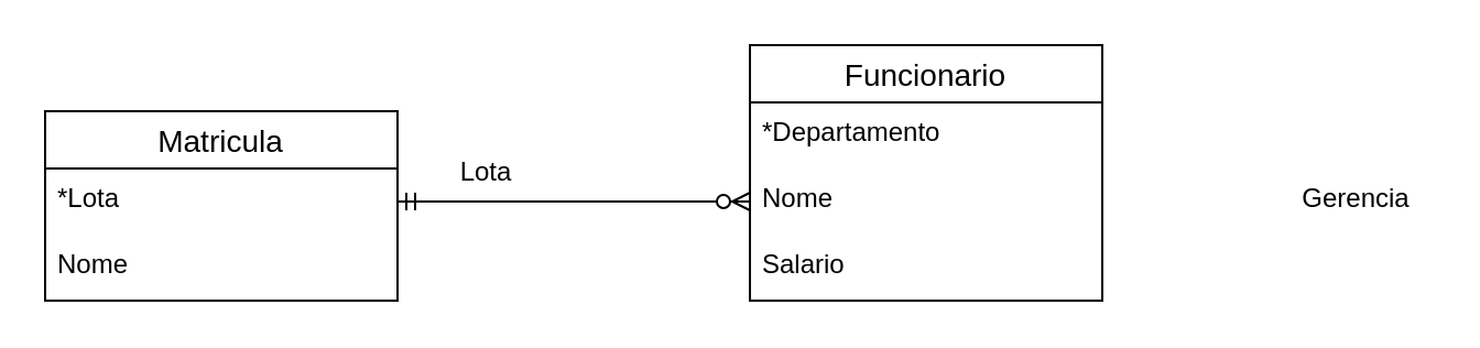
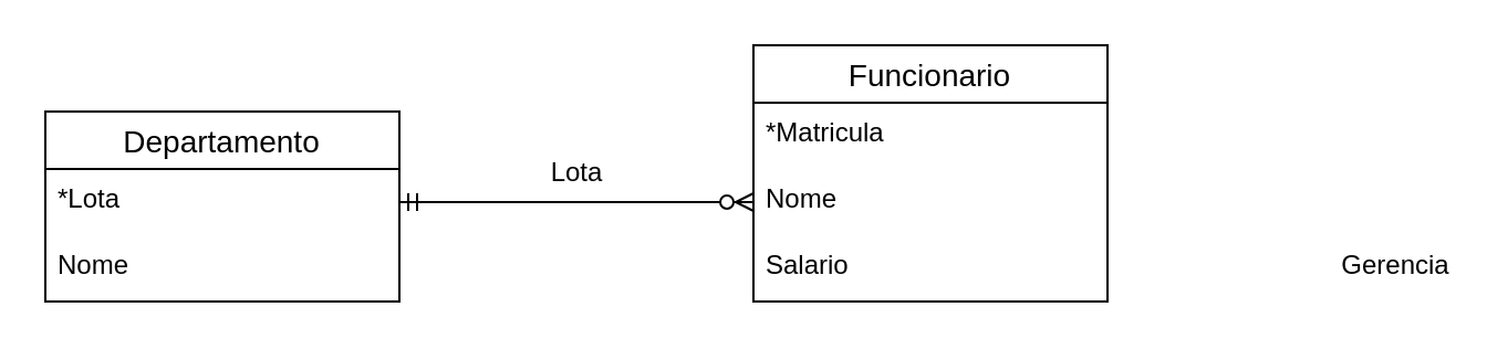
  <mxCell id="0" />
  <mxCell id="1" parent="0" />
  <mxCell id="2" value="Funcionario" style="swimlane;fontStyle=0;childLayout=stackLayout;horizontal=1;startSize=26;horizontalStack=0;resizeParent=1;resizeParentMax=0;resizeLast=0;collapsible=1;marginBottom=0;align=center;fontSize=14;" vertex="1" parent="1"><mxGeometry x="340" y="20" width="160" height="116" as="geometry" /></mxCell>
- <mxCell id="3" value="*Departamento" style="text;strokeColor=none;fillColor=none;spacingLeft=4;spacingRight=4;overflow=hidden;rotatable=0;points=[[0,0.5],[1,0.5]];portConstraint=eastwest;fontSize=12;" vertex="1" parent="2"><mxGeometry y="26" width="160" height="30" as="geometry" /></mxCell>
+ <mxCell id="3" value="*Matricula" style="text;strokeColor=none;fillColor=none;spacingLeft=4;spacingRight=4;overflow=hidden;rotatable=0;points=[[0,0.5],[1,0.5]];portConstraint=eastwest;fontSize=12;" vertex="1" parent="2"><mxGeometry y="26" width="160" height="30" as="geometry" /></mxCell>
  <mxCell id="4" value="Nome" style="text;strokeColor=none;fillColor=none;spacingLeft=4;spacingRight=4;overflow=hidden;rotatable=0;points=[[0,0.5],[1,0.5]];portConstraint=eastwest;fontSize=12;" vertex="1" parent="2"><mxGeometry y="56" width="160" height="30" as="geometry" /></mxCell>
  <mxCell id="5" value="Salario" style="text;strokeColor=none;fillColor=none;spacingLeft=4;spacingRight=4;overflow=hidden;rotatable=0;points=[[0,0.5],[1,0.5]];portConstraint=eastwest;fontSize=12;" vertex="1" parent="2"><mxGeometry y="86" width="160" height="30" as="geometry" /></mxCell>
  <mxCell id="6" style="edgeStyle=orthogonalEdgeStyle;rounded=0;orthogonalLoop=1;jettySize=auto;html=1;exitX=1;exitY=0.5;exitDx=0;exitDy=0;entryX=0;entryY=0.5;entryDx=0;entryDy=0;endArrow=ERzeroToMany;endFill=1;startArrow=ERmandOne;startFill=0;" edge="1" parent="1" source="8" target="4"><mxGeometry relative="1" as="geometry" /></mxCell>
- <mxCell id="7" value="Matricula" style="swimlane;fontStyle=0;childLayout=stackLayout;horizontal=1;startSize=26;horizontalStack=0;resizeParent=1;resizeParentMax=0;resizeLast=0;collapsible=1;marginBottom=0;align=center;fontSize=14;" vertex="1" parent="1"><mxGeometry x="20" y="50" width="160" height="86" as="geometry" /></mxCell>
+ <mxCell id="7" value="Departamento" style="swimlane;fontStyle=0;childLayout=stackLayout;horizontal=1;startSize=26;horizontalStack=0;resizeParent=1;resizeParentMax=0;resizeLast=0;collapsible=1;marginBottom=0;align=center;fontSize=14;" vertex="1" parent="1"><mxGeometry x="20" y="50" width="160" height="86" as="geometry" /></mxCell>
  <mxCell id="8" value="*Lota" style="text;strokeColor=none;fillColor=none;spacingLeft=4;spacingRight=4;overflow=hidden;rotatable=0;points=[[0,0.5],[1,0.5]];portConstraint=eastwest;fontSize=12;" vertex="1" parent="7"><mxGeometry y="26" width="160" height="30" as="geometry" /></mxCell>
  <mxCell id="9" value="Nome" style="text;strokeColor=none;fillColor=none;spacingLeft=4;spacingRight=4;overflow=hidden;rotatable=0;points=[[0,0.5],[1,0.5]];portConstraint=eastwest;fontSize=12;" vertex="1" parent="7"><mxGeometry y="56" width="160" height="30" as="geometry" /></mxCell>
- <mxCell id="10" value="Gerencia" style="text;html=1;align=center;verticalAlign=middle;resizable=0;points=[];autosize=1;" vertex="1" parent="1"><mxGeometry x="580" y="80" width="70" height="20" as="geometry" /></mxCell>
- <mxCell id="11" value="Lota" style="text;html=1;align=center;verticalAlign=middle;resizable=0;points=[];autosize=1;" vertex="1" parent="1"><mxGeometry x="200" y="68" width="40" height="20" as="geometry" /></mxCell>
+ <mxCell id="10" value="Gerencia" style="text;html=1;align=center;verticalAlign=middle;resizable=0;points=[];autosize=1;" vertex="1" parent="1"><mxGeometry x="595" y="110" width="70" height="20" as="geometry" /></mxCell>
+ <mxCell id="11" value="Lota" style="text;html=1;align=center;verticalAlign=middle;resizable=0;points=[];autosize=1;" vertex="1" parent="1"><mxGeometry x="240" y="68" width="40" height="20" as="geometry" /></mxCell>
